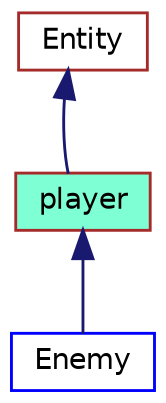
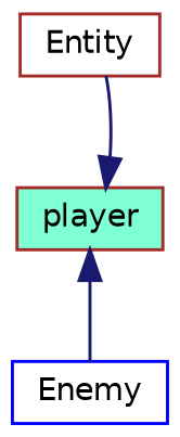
  digraph {
    node [color=brown fillcolor=white fontname=Helvetica fontsize=10 shape=record style=filled]
    edge [color=midnightblue dir=back fontname=Helvetica fontsize=10 labelfontname=Helvetica labelfontsize=10 style=solid]
    n1 [fontcolor=black height=0.2 label=Entity width=0.4]
    n2 [fillcolor=aquamarine height=0.2 label=player width=0.4]
    n3 [color=blue height=0.2 label=Enemy width=0.4]
-   n1 -> n2
+   n2 -> n1
    n2 -> n3
  }
